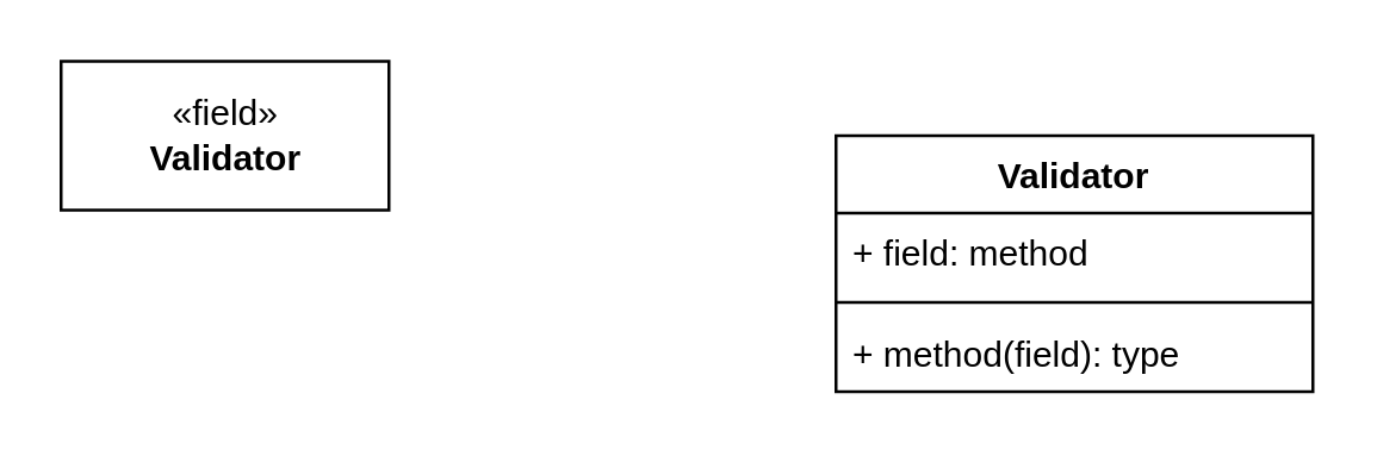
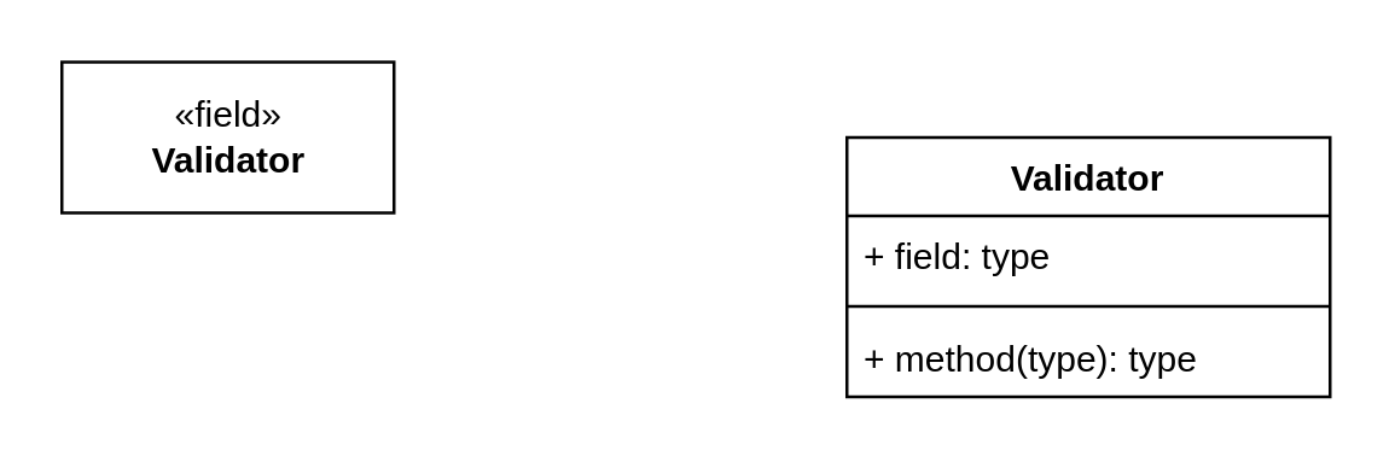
  <mxCell id="0" />
  <mxCell id="1" parent="0" />
  <mxCell id="2" value="Validator" style="swimlane;fontStyle=1;align=center;verticalAlign=top;childLayout=stackLayout;horizontal=1;startSize=26;horizontalStack=0;resizeParent=1;resizeParentMax=0;resizeLast=0;collapsible=1;marginBottom=0;" vertex="1" parent="1"><mxGeometry x="280" y="45" width="160" height="86" as="geometry" /></mxCell>
- <mxCell id="3" value="+ field: method" style="text;strokeColor=none;fillColor=none;align=left;verticalAlign=top;spacingLeft=4;spacingRight=4;overflow=hidden;rotatable=0;points=[[0,0.5],[1,0.5]];portConstraint=eastwest;" vertex="1" parent="2"><mxGeometry y="26" width="160" height="26" as="geometry" /></mxCell>
+ <mxCell id="3" value="+ field: type" style="text;strokeColor=none;fillColor=none;align=left;verticalAlign=top;spacingLeft=4;spacingRight=4;overflow=hidden;rotatable=0;points=[[0,0.5],[1,0.5]];portConstraint=eastwest;" vertex="1" parent="2"><mxGeometry y="26" width="160" height="26" as="geometry" /></mxCell>
  <mxCell id="4" value="" style="line;strokeWidth=1;fillColor=none;align=left;verticalAlign=middle;spacingTop=-1;spacingLeft=3;spacingRight=3;rotatable=0;labelPosition=right;points=[];portConstraint=eastwest;strokeColor=inherit;" vertex="1" parent="2"><mxGeometry y="52" width="160" height="8" as="geometry" /></mxCell>
- <mxCell id="5" value="+ method(field): type" style="text;strokeColor=none;fillColor=none;align=left;verticalAlign=top;spacingLeft=4;spacingRight=4;overflow=hidden;rotatable=0;points=[[0,0.5],[1,0.5]];portConstraint=eastwest;" vertex="1" parent="2"><mxGeometry y="60" width="160" height="26" as="geometry" /></mxCell>
+ <mxCell id="5" value="+ method(type): type" style="text;strokeColor=none;fillColor=none;align=left;verticalAlign=top;spacingLeft=4;spacingRight=4;overflow=hidden;rotatable=0;points=[[0,0.5],[1,0.5]];portConstraint=eastwest;" vertex="1" parent="2"><mxGeometry y="60" width="160" height="26" as="geometry" /></mxCell>
  <mxCell id="6" value="«field»&lt;br&gt;&lt;b&gt;Validator&lt;br&gt;&lt;/b&gt;" style="html=1;" vertex="1" parent="1"><mxGeometry x="20" y="20" width="110" height="50" as="geometry" /></mxCell>
